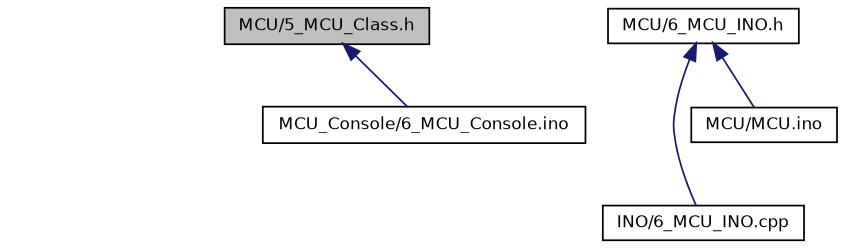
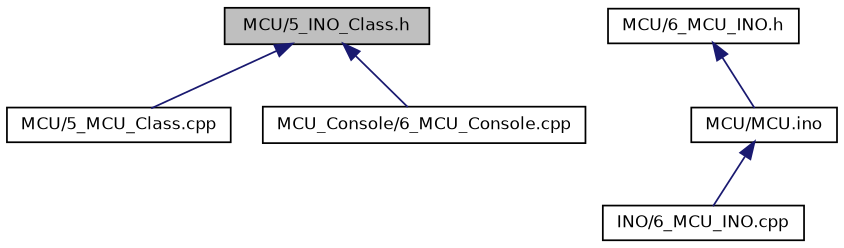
  digraph {
    node [color=black fillcolor=white fontname=Helvetica fontsize=10 shape=record style=filled]
    edge [color=midnightblue dir=back fontname=Helvetica fontsize=10 labelfontname=Helvetica labelfontsize=10 style=solid]
-   n1 [fillcolor=grey75 fontcolor=black height=0.2 label="MCU/5_MCU_Class.h" width=0.4]
-   n3 [height=0.2 label="MCU_Console/6_MCU_Console.ino" width=0.4]
+   n1 [fillcolor=grey75 fontcolor=black height=0.2 label="MCU/5_INO_Class.h" width=0.4]
+   n2 [height=0.2 label="MCU/5_MCU_Class.cpp" width=0.4]
+   n3 [height=0.2 label="MCU_Console/6_MCU_Console.cpp" width=0.4]
    n4 [height=0.2 label="MCU/6_MCU_INO.h" width=0.4]
    n5 [height=0.2 label="INO/6_MCU_INO.cpp" width=0.4]
    n6 [height=0.2 label="MCU/MCU.ino" width=0.4]
+   n1 -> n2
    n1 -> n3
-   n4 -> n5
+   n6 -> n5
    n4 -> n6
  }
